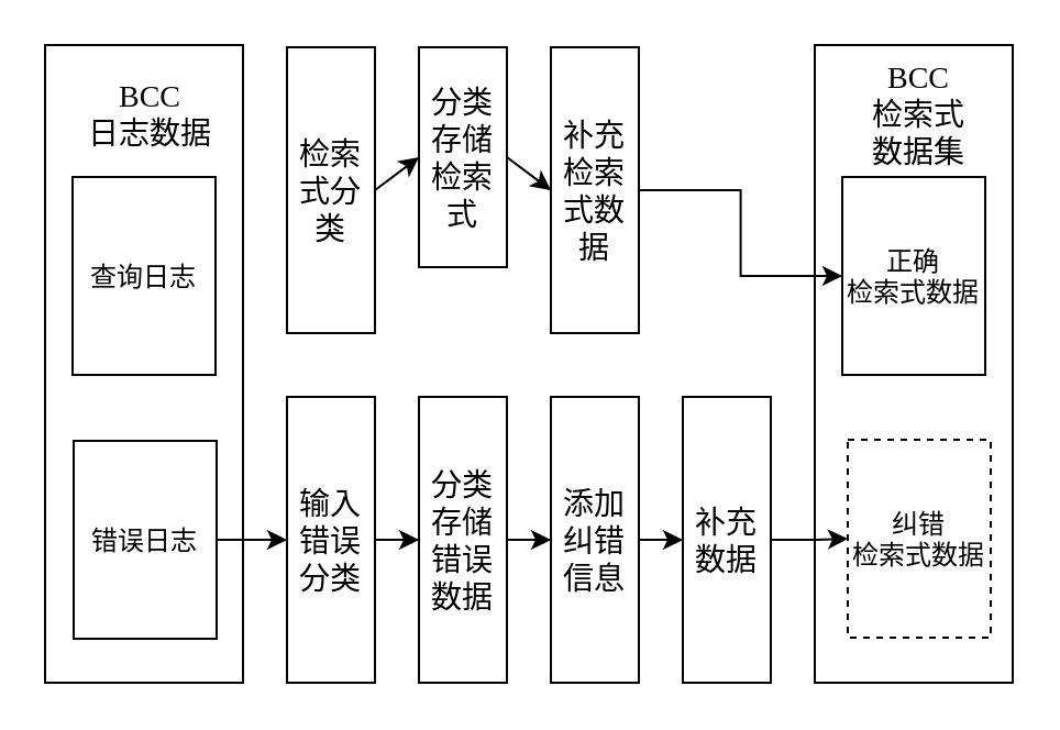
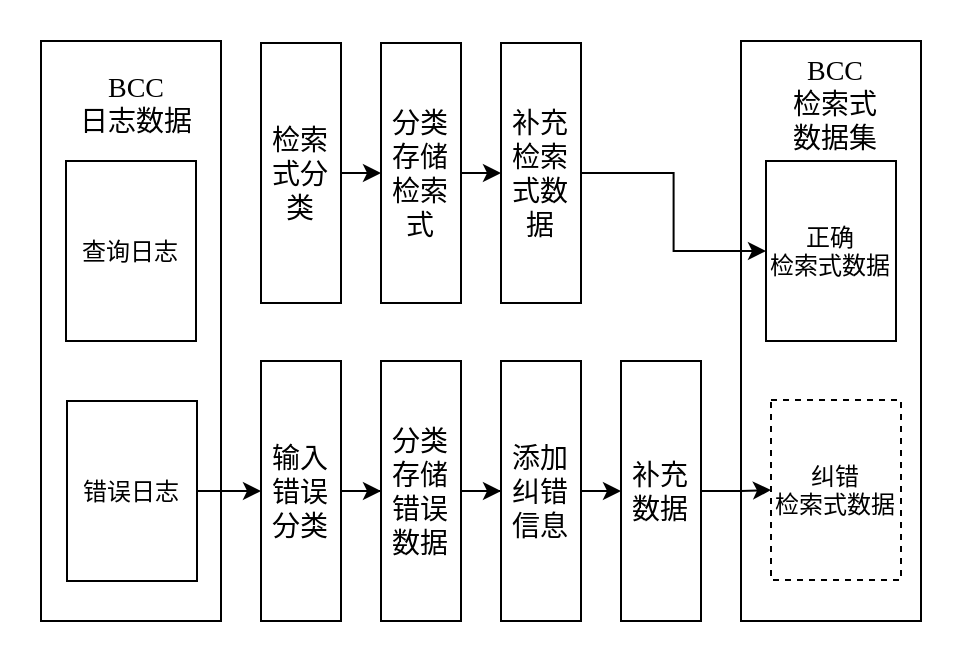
  <mxCell id="0" />
  <mxCell id="1" parent="0" />
  <mxCell id="2" value="检索&#10;式分&#10;类" style="rounded=0;fontSize=14;fontFamily=SimSun;" parent="1" vertex="1"><mxGeometry x="130" y="21" width="40" height="130" as="geometry" /></mxCell>
  <mxCell id="3" value="补充&#10;检索&#10;式数&#10;据" style="rounded=0;fontSize=14;fontFamily=SimSun;" parent="1" vertex="1"><mxGeometry x="250" y="21" width="40" height="130" as="geometry" /></mxCell>
  <mxCell id="4" value="" style="edgeStyle=orthogonalEdgeStyle;rounded=0;orthogonalLoop=1;jettySize=auto;entryX=0;entryY=0.5;entryDx=0;entryDy=0;fontFamily=SimSun;" parent="1" source="5" target="16" edge="1"><mxGeometry relative="1" as="geometry" /></mxCell>
  <mxCell id="5" value="输入&#10;错误&#10;分类" style="rounded=0;fontSize=14;fontFamily=SimSun;" parent="1" vertex="1"><mxGeometry x="130" y="180" width="40" height="130" as="geometry" /></mxCell>
  <mxCell id="6" value="" style="rounded=0;fontSize=14;fontFamily=SimSun;" parent="1" vertex="1"><mxGeometry x="370" y="20" width="90" height="290" as="geometry" /></mxCell>
- <mxCell id="7" value="分类&#10;存储&#10;检索&#10;式" style="rounded=0;fontSize=14;fontFamily=SimSun;" parent="1" vertex="1"><mxGeometry x="190" y="21" width="40" height="100" as="geometry" /></mxCell>
+ <mxCell id="7" value="分类&#10;存储&#10;检索&#10;式" style="rounded=0;fontSize=14;fontFamily=SimSun;" parent="1" vertex="1"><mxGeometry x="190" y="21" width="40" height="130" as="geometry" /></mxCell>
  <mxCell id="8" value="" style="rounded=0;fontFamily=SimSun;" parent="1" vertex="1"><mxGeometry x="20" y="20" width="90" height="290" as="geometry" /></mxCell>
  <mxCell id="9" value="BCC&#10;日志数据" style="rounded=0;fontSize=14;strokeColor=none;fontFamily=SimSun;" parent="1" vertex="1"><mxGeometry x="38" y="31" width="60" height="40" as="geometry" /></mxCell>
  <mxCell id="10" value="查询日志" style="rounded=0;fontFamily=SimSun;" parent="1" vertex="1"><mxGeometry x="32.5" y="80" width="65" height="90" as="geometry" /></mxCell>
  <mxCell id="11" value="" style="edgeStyle=orthogonalEdgeStyle;rounded=0;orthogonalLoop=1;jettySize=auto;entryX=0;entryY=0.5;entryDx=0;entryDy=0;fontFamily=SimSun;" parent="1" source="12" target="5" edge="1"><mxGeometry relative="1" as="geometry" /></mxCell>
  <mxCell id="12" value="错误日志" style="rounded=0;fontFamily=SimSun;" parent="1" vertex="1"><mxGeometry x="33" y="200" width="65" height="90" as="geometry" /></mxCell>
  <mxCell id="13" value="" style="edgeStyle=orthogonalEdgeStyle;rounded=0;orthogonalLoop=1;jettySize=auto;fontFamily=SimSun;" parent="1" source="14" target="21" edge="1"><mxGeometry relative="1" as="geometry" /></mxCell>
  <mxCell id="14" value="补充&#10;数据" style="rounded=0;fontSize=14;fontFamily=SimSun;" parent="1" vertex="1"><mxGeometry x="310" y="180" width="40" height="130" as="geometry" /></mxCell>
  <mxCell id="15" value="" style="edgeStyle=orthogonalEdgeStyle;rounded=0;orthogonalLoop=1;jettySize=auto;fontFamily=SimSun;" parent="1" source="16" target="18" edge="1"><mxGeometry relative="1" as="geometry" /></mxCell>
  <mxCell id="16" value="分类&#10;存储&#10;错误&#10;数据" style="rounded=0;fontSize=14;fontFamily=SimSun;" parent="1" vertex="1"><mxGeometry x="190" y="180" width="40" height="130" as="geometry" /></mxCell>
  <mxCell id="17" value="" style="edgeStyle=orthogonalEdgeStyle;rounded=0;orthogonalLoop=1;jettySize=auto;fontFamily=SimSun;" parent="1" source="18" edge="1"><mxGeometry relative="1" as="geometry"><mxPoint x="310" y="245" as="targetPoint" /></mxGeometry></mxCell>
  <mxCell id="18" value="添加&#10;纠错&#10;信息" style="rounded=0;fontSize=14;fontFamily=SimSun;" parent="1" vertex="1"><mxGeometry x="250" y="180" width="40" height="130" as="geometry" /></mxCell>
  <mxCell id="19" value="BCC&#10;检索式&#10;数据集" style="rounded=0;fontSize=14;strokeColor=none;fontFamily=SimSun;" parent="1" vertex="1"><mxGeometry x="387.5" y="31" width="60" height="40" as="geometry" /></mxCell>
  <mxCell id="20" value="正确&#10;检索式数据" style="rounded=0;fontFamily=SimSun;" parent="1" vertex="1"><mxGeometry x="382.5" y="80" width="65" height="90" as="geometry" /></mxCell>
  <mxCell id="21" value="纠错&#10;检索式数据" style="rounded=0;fontFamily=SimSun;dashed=1;" parent="1" vertex="1"><mxGeometry x="385" y="199.5" width="65" height="90" as="geometry" /></mxCell>
  <mxCell id="22" value="" style="endArrow=classic;rounded=0;exitX=1;exitY=0.5;exitDx=0;exitDy=0;entryX=0;entryY=0.5;entryDx=0;entryDy=0;fontFamily=SimSun;" parent="1" source="2" target="7" edge="1"><mxGeometry width="50" height="50" relative="1" as="geometry"><mxPoint x="140" y="220" as="sourcePoint" /><mxPoint x="190" y="170" as="targetPoint" /></mxGeometry></mxCell>
  <mxCell id="23" value="" style="endArrow=classic;rounded=0;exitX=1;exitY=0.5;exitDx=0;exitDy=0;entryX=0;entryY=0.5;entryDx=0;entryDy=0;fontFamily=SimSun;" parent="1" source="7" target="3" edge="1"><mxGeometry width="50" height="50" relative="1" as="geometry"><mxPoint x="180" y="96" as="sourcePoint" /><mxPoint x="200" y="96" as="targetPoint" /></mxGeometry></mxCell>
  <mxCell id="24" value="" style="edgeStyle=orthogonalEdgeStyle;rounded=0;orthogonalLoop=1;jettySize=auto;fontFamily=SimSun;" parent="1" source="3" target="20" edge="1"><mxGeometry relative="1" as="geometry" /></mxCell>
